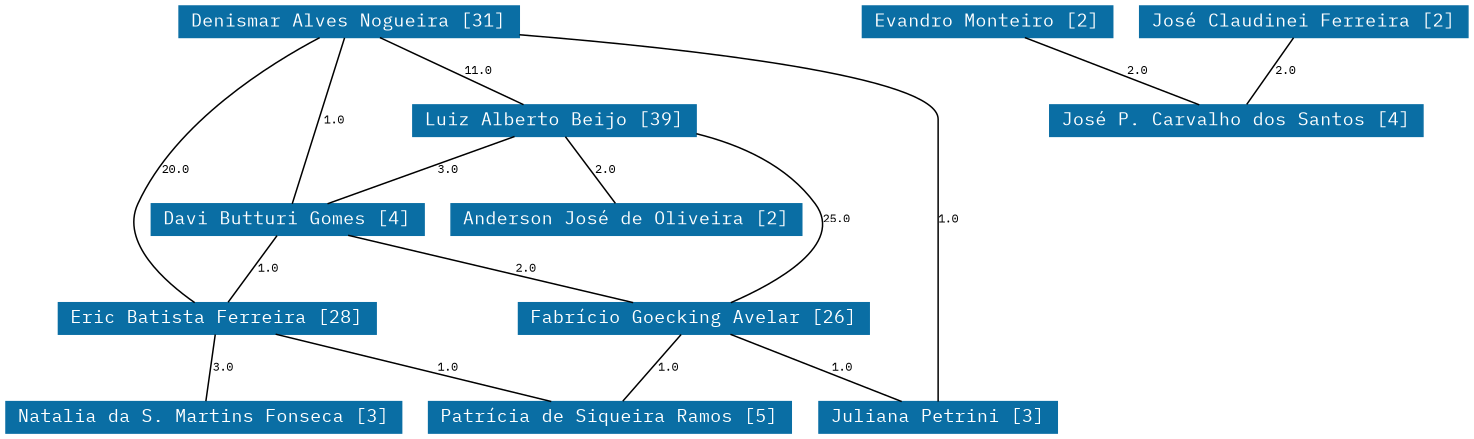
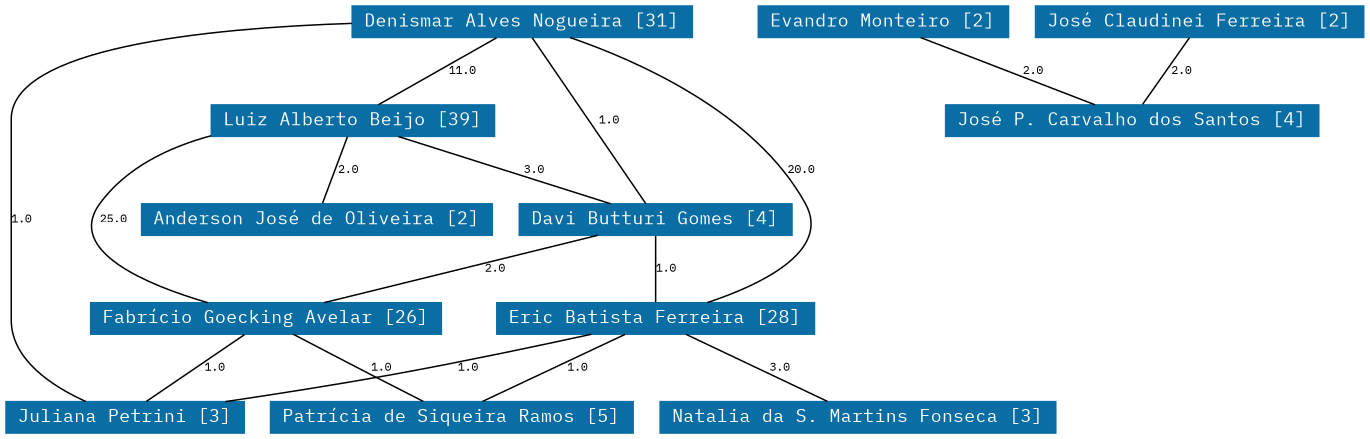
  strict graph {
    fontname="IBM Plex Mono"
    node [color="#0A6EA4" fontcolor="#FFFFFF" fontname="IBM Plex Mono" fontsize=12 shape=rectangle style=filled]
    edge [fontname="IBM Plex Mono" fontsize=8]
    n1 [height=0.29167 label="Denismar Alves Nogueira [31]" width=2.2361]
    n2 [height=0.29167 label="Luiz Alberto Beijo [39]" width=1.7778]
    n3 [height=0.29167 label="Davi Butturi Gomes [4]" width=1.8056]
    n4 [height=0.29167 label="Eric Batista Ferreira [28]" width=1.8889]
    n5 [height=0.29167 label="Juliana Petrini [3]" width=1.4028]
    n6 [height=0.29167 label="Fabrício Goecking Avelar [26]" width=2.2222]
    n7 [height=0.29167 label="Anderson José de Oliveira [2]" width=2.1944]
    n8 [height=0.29167 label="Patrícia de Siqueira Ramos [5]" width=2.2361]
    n9 [height=0.29167 label="Natalia da S. Martins Fonseca [3]" width=2.4444]
    n10 [height=0.29167 label="Evandro Monteiro [2]" width=1.6667]
    n11 [height=0.29167 label="José P. Carvalho dos Santos [4]" width=2.3056]
    n12 [height=0.29167 label="José Claudinei Ferreira [2]" width=1.9861]
    n1 -- n2 [label=11.0]
    n1 -- n3 [label=1.0]
    n1 -- n4 [label=20.0]
    n1 -- n5 [label=1.0]
    n2 -- n3 [label=3.0]
    n2 -- n6 [label=25.0]
    n2 -- n7 [label=2.0]
    n3 -- n4 [label=1.0]
    n3 -- n6 [label=2.0]
+   n4 -- n5 [label=1.0]
    n4 -- n8 [label=1.0]
    n4 -- n9 [label=3.0]
    n6 -- n5 [label=1.0]
    n6 -- n8 [label=1.0]
    n10 -- n11 [label=2.0]
    n12 -- n11 [label=2.0]
  }
